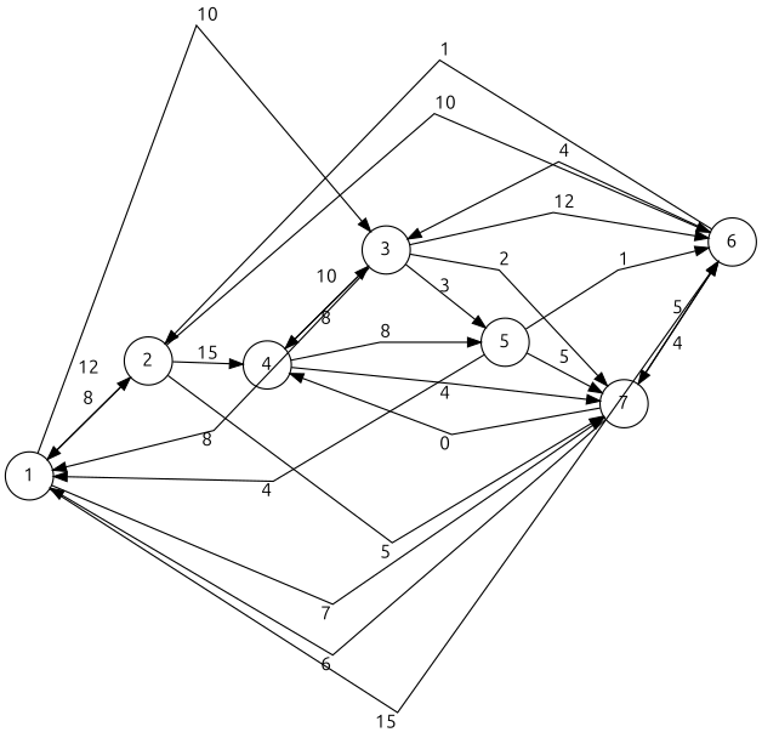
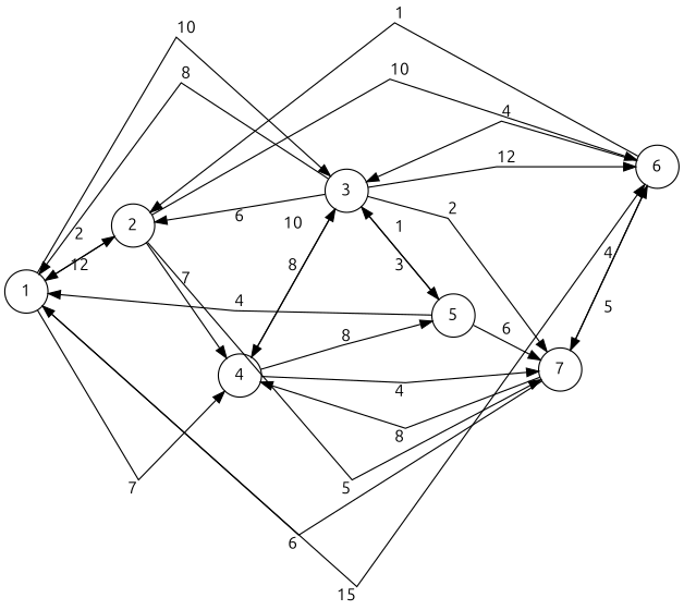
  digraph {
    fontname=Ubuntu
    rankdir=LR
    splines=line
    node [fontname=Ubuntu shape=circle]
    edge [fontname=Ubuntu weight=1000]
    n1 [label=1]
    n2 [label=2]
    n3 [label=3]
    n4 [label=6]
    n5 [label=7]
    n6 [label=4]
    n7 [label=5]
-   n1 -> n2 [label=8]
+   n1 -> n2 [label=2]
    n1 -> n3 [label=10]
    n1 -> n4 [label=15]
-   n1 -> n5 [label=7]
+   n1 -> n6 [label=7]
    n2 -> n1 [label=12]
    n2 -> n4 [label=10]
    n2 -> n5 [label=5]
-   n2 -> n6 [label=15]
+   n2 -> n6 [label=7]
    n3 -> n1 [label=8]
+   n3 -> n2 [label=6]
    n3 -> n4 [label=12]
    n3 -> n5 [label=2]
    n3 -> n6 [label=10]
    n3 -> n7 [label=3]
    n4 -> n2 [label=1]
    n4 -> n3 [label=4]
    n4 -> n5 [label=5]
    n5 -> n1 [label=6]
    n5 -> n4 [label=4]
-   n5 -> n6 [label=0]
+   n5 -> n6 [label=8]
    n6 -> n3 [label=8]
    n6 -> n5 [label=4]
    n6 -> n7 [label=8]
    n7 -> n1 [label=4]
-   n7 -> n4 [label=1]
-   n7 -> n5 [label=5]
+   n7 -> n3 [label=1]
+   n7 -> n5 [label=6]
  }
